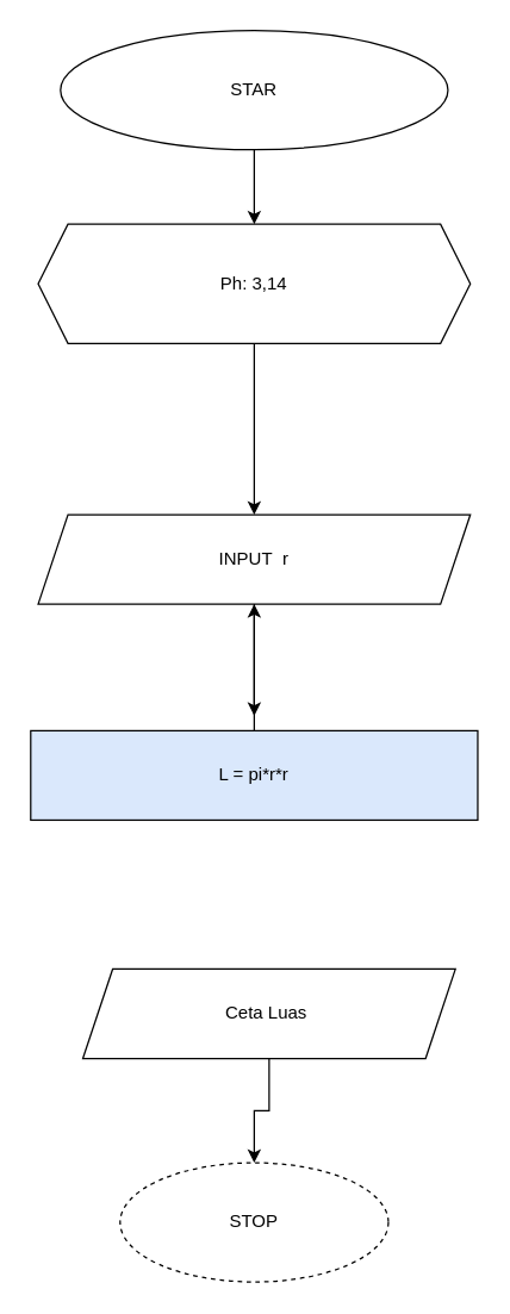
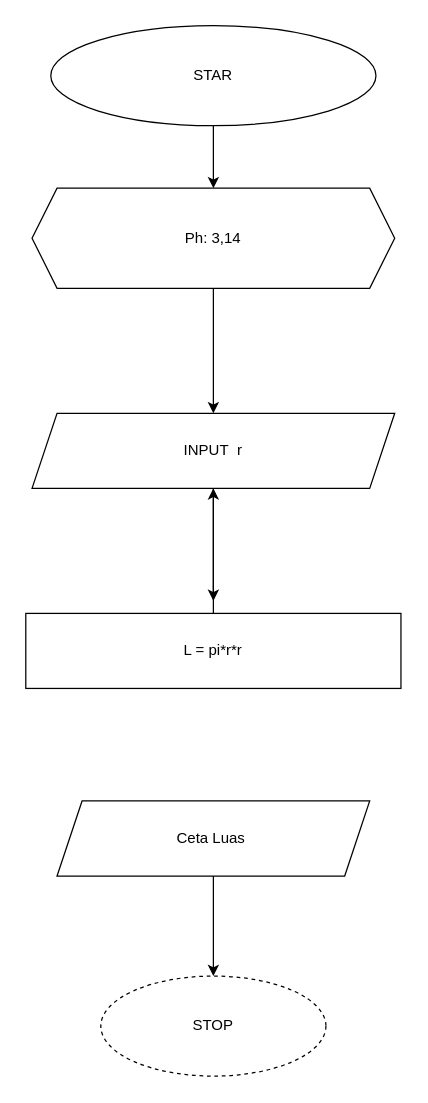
  <mxCell id="0" />
  <mxCell id="1" parent="0" />
  <mxCell id="2" value="" style="edgeStyle=orthogonalEdgeStyle;rounded=0;orthogonalLoop=1;jettySize=auto;html=1;" edge="1" parent="1" source="3" target="5"><mxGeometry relative="1" as="geometry" /></mxCell>
  <mxCell id="3" value="STAR" style="ellipse;whiteSpace=wrap;html=1;" vertex="1" parent="1"><mxGeometry x="40" y="20" width="260" height="80" as="geometry" /></mxCell>
  <mxCell id="4" value="" style="edgeStyle=orthogonalEdgeStyle;rounded=0;orthogonalLoop=1;jettySize=auto;html=1;" edge="1" parent="1" source="5" target="7"><mxGeometry relative="1" as="geometry" /></mxCell>
  <mxCell id="5" value="Ph: 3,14" style="shape=hexagon;perimeter=hexagonPerimeter2;whiteSpace=wrap;html=1;fixedSize=1;" vertex="1" parent="1"><mxGeometry x="25" y="150" width="290" height="80" as="geometry" /></mxCell>
  <mxCell id="6" style="edgeStyle=orthogonalEdgeStyle;rounded=0;orthogonalLoop=1;jettySize=auto;html=1;exitX=0.5;exitY=1;exitDx=0;exitDy=0;" edge="1" parent="1" source="7"><mxGeometry relative="1" as="geometry"><mxPoint x="170" y="480" as="targetPoint" /></mxGeometry></mxCell>
- <mxCell id="7" value="INPUT&amp;nbsp; r" style="shape=parallelogram;perimeter=parallelogramPerimeter;whiteSpace=wrap;html=1;fixedSize=1;" vertex="1" parent="1"><mxGeometry x="25" y="345" width="290" height="60" as="geometry" /></mxCell>
+ <mxCell id="7" value="INPUT&amp;nbsp; r" style="shape=parallelogram;perimeter=parallelogramPerimeter;whiteSpace=wrap;html=1;fixedSize=1;" vertex="1" parent="1"><mxGeometry x="25" y="330" width="290" height="60" as="geometry" /></mxCell>
  <mxCell id="8" value="" style="edgeStyle=orthogonalEdgeStyle;rounded=0;orthogonalLoop=1;jettySize=auto;html=1;" edge="1" parent="1" source="9" target="7"><mxGeometry relative="1" as="geometry" /></mxCell>
- <mxCell id="9" value="L = pi*r*r" style="rounded=0;whiteSpace=wrap;html=1;fillColor=#dae8fc;" vertex="1" parent="1"><mxGeometry x="20" y="490" width="300" height="60" as="geometry" /></mxCell>
+ <mxCell id="9" value="L = pi*r*r" style="rounded=0;whiteSpace=wrap;html=1;" vertex="1" parent="1"><mxGeometry x="20" y="490" width="300" height="60" as="geometry" /></mxCell>
  <mxCell id="10" value="" style="edgeStyle=orthogonalEdgeStyle;rounded=0;orthogonalLoop=1;jettySize=auto;html=1;" edge="1" parent="1" source="11" target="12"><mxGeometry relative="1" as="geometry" /></mxCell>
- <mxCell id="11" value="Ceta Luas&amp;nbsp;" style="shape=parallelogram;perimeter=parallelogramPerimeter;whiteSpace=wrap;html=1;fixedSize=1;rounded=0;" vertex="1" parent="1"><mxGeometry x="55" y="650" width="250" height="60" as="geometry" /></mxCell>
+ <mxCell id="11" value="Ceta Luas&amp;nbsp;" style="shape=parallelogram;perimeter=parallelogramPerimeter;whiteSpace=wrap;html=1;fixedSize=1;rounded=0;" vertex="1" parent="1"><mxGeometry x="45" y="640" width="250" height="60" as="geometry" /></mxCell>
  <mxCell id="12" value="STOP" style="ellipse;whiteSpace=wrap;html=1;rounded=0;dashed=1;" vertex="1" parent="1"><mxGeometry x="80" y="780" width="180" height="80" as="geometry" /></mxCell>
